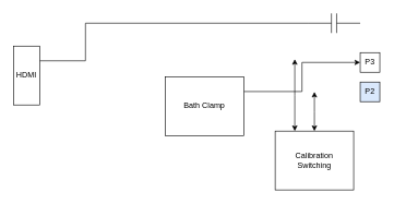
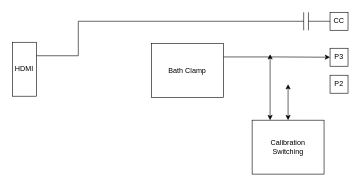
  <mxCell id="0" />
  <mxCell id="1" parent="0" />
  <mxCell id="2" style="edgeStyle=orthogonalEdgeStyle;rounded=0;orthogonalLoop=1;jettySize=auto;html=1;exitX=1;exitY=0.25;exitDx=0;exitDy=0;entryX=0;entryY=0.5;entryDx=0;entryDy=0;" edge="1" parent="1" source="3" target="4"><mxGeometry relative="1" as="geometry" /></mxCell>
- <mxCell id="3" value="Bath Clamp" style="rounded=0;whiteSpace=wrap;html=1;" vertex="1" parent="1"><mxGeometry x="252" y="117" width="120" height="90" as="geometry" /></mxCell>
+ <mxCell id="3" value="Bath Clamp" style="rounded=0;whiteSpace=wrap;html=1;" vertex="1" parent="1"><mxGeometry x="252" y="72" width="120" height="90" as="geometry" /></mxCell>
  <mxCell id="4" value="P3" style="rounded=0;whiteSpace=wrap;html=1;" vertex="1" parent="1"><mxGeometry x="550" y="80" width="30" height="30" as="geometry" /></mxCell>
  <mxCell id="5" style="edgeStyle=orthogonalEdgeStyle;rounded=0;orthogonalLoop=1;jettySize=auto;html=1;exitX=1;exitY=0.25;exitDx=0;exitDy=0;startArrow=none;startFill=0;entryX=0;entryY=0.5;entryDx=0;entryDy=0;entryPerimeter=0;endArrow=none;endFill=0;" edge="1" parent="1" source="6" target="12"><mxGeometry relative="1" as="geometry"><mxPoint x="120" y="40" as="targetPoint" /><Array as="points"><mxPoint x="130" y="93" /><mxPoint x="130" y="35" /></Array></mxGeometry></mxCell>
  <mxCell id="6" value="HDMI" style="rounded=0;whiteSpace=wrap;html=1;" vertex="1" parent="1"><mxGeometry x="20" y="70" width="40" height="90" as="geometry" /></mxCell>
- <mxCell id="7" value="P2" style="rounded=0;whiteSpace=wrap;html=1;fillColor=#dae8fc;" vertex="1" parent="1"><mxGeometry x="550" y="125" width="30" height="30" as="geometry" /></mxCell>
+ <mxCell id="7" value="P2" style="rounded=0;whiteSpace=wrap;html=1;" vertex="1" parent="1"><mxGeometry x="550" y="125" width="30" height="30" as="geometry" /></mxCell>
  <mxCell id="8" style="edgeStyle=orthogonalEdgeStyle;rounded=0;orthogonalLoop=1;jettySize=auto;html=1;exitX=0.5;exitY=0;exitDx=0;exitDy=0;startArrow=classic;startFill=1;" edge="1" parent="1" source="10"><mxGeometry relative="1" as="geometry"><mxPoint x="480" y="140" as="targetPoint" /></mxGeometry></mxCell>
  <mxCell id="9" style="edgeStyle=orthogonalEdgeStyle;rounded=0;orthogonalLoop=1;jettySize=auto;html=1;exitX=0.25;exitY=0;exitDx=0;exitDy=0;startArrow=classic;startFill=1;endArrow=classic;endFill=1;" edge="1" parent="1" source="10"><mxGeometry relative="1" as="geometry"><mxPoint x="450" y="90" as="targetPoint" /></mxGeometry></mxCell>
  <mxCell id="10" value="Calibration&lt;br&gt;Switching" style="rounded=0;whiteSpace=wrap;html=1;" vertex="1" parent="1"><mxGeometry x="420" y="200" width="120" height="90" as="geometry" /></mxCell>
+ <mxCell id="11" value="CC" style="rounded=0;whiteSpace=wrap;html=1;" vertex="1" parent="1"><mxGeometry x="550" y="20" width="30" height="30" as="geometry" /></mxCell>
  <mxCell id="12" value="" style="pointerEvents=1;verticalLabelPosition=bottom;shadow=0;dashed=0;align=center;html=1;verticalAlign=top;shape=mxgraph.electrical.capacitors.capacitor_1;" vertex="1" parent="1"><mxGeometry x="470" y="20" width="80" height="30" as="geometry" /></mxCell>
